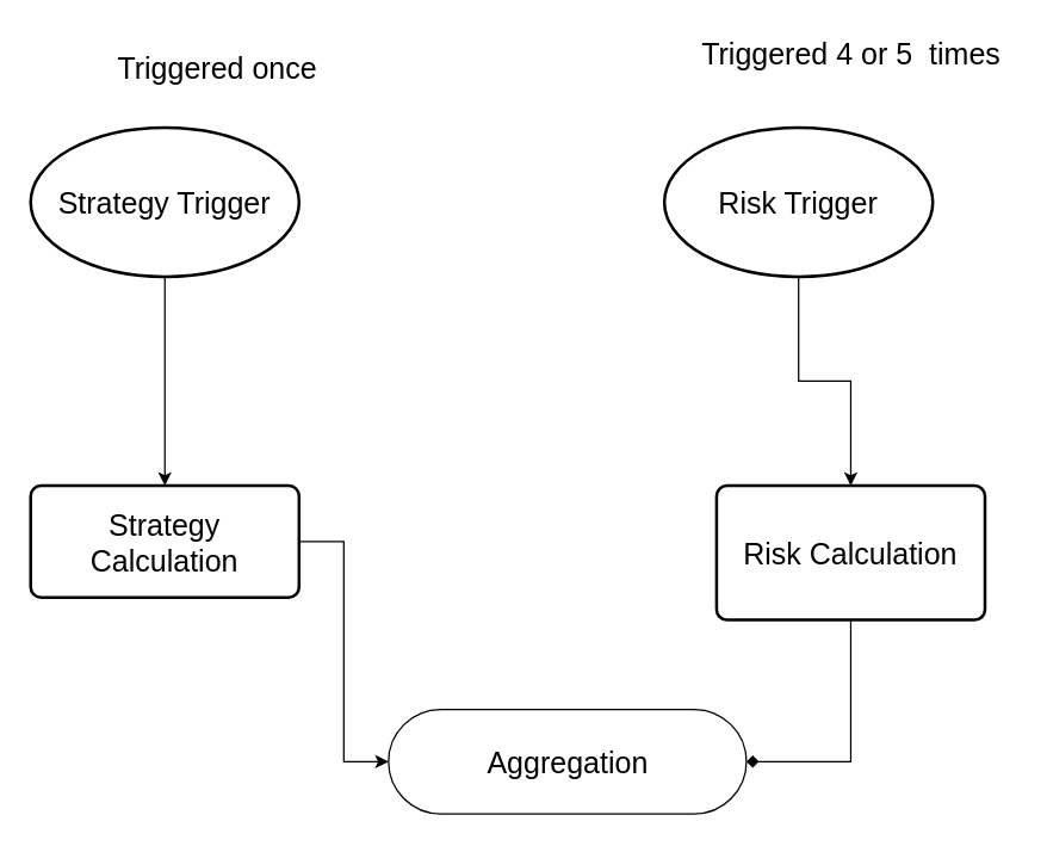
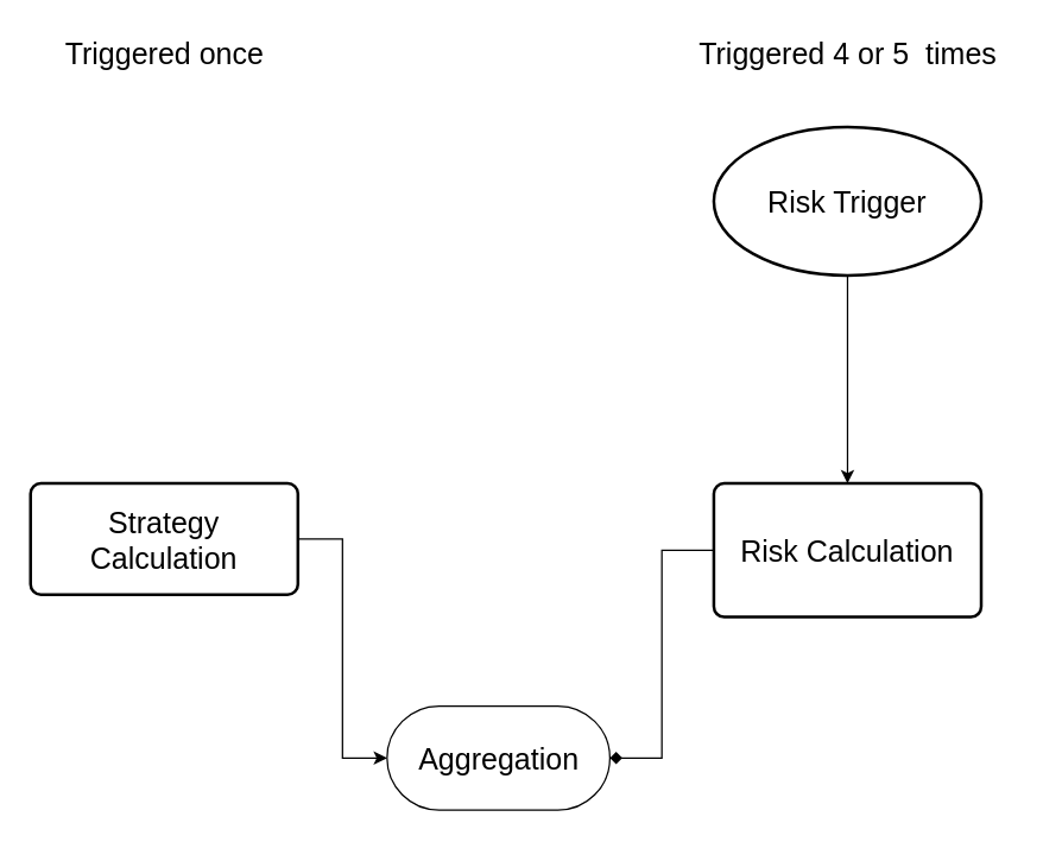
  <mxCell id="0" />
  <mxCell id="1" parent="0" />
  <mxCell id="2" style="edgeStyle=orthogonalEdgeStyle;rounded=0;orthogonalLoop=1;jettySize=auto;html=1;entryX=0.5;entryY=0;entryDx=0;entryDy=0;" parent="1" source="3" target="5" edge="1"><mxGeometry relative="1" as="geometry" /></mxCell>
- <mxCell id="3" value="&lt;font style=&quot;font-size: 20px&quot;&gt;Risk Trigger&lt;/font&gt;" style="strokeWidth=2;html=1;shape=mxgraph.flowchart.start_1;whiteSpace=wrap;" parent="1" vertex="1"><mxGeometry x="445" y="85" width="180" height="100" as="geometry" /></mxCell>
+ <mxCell id="3" value="&lt;font style=&quot;font-size: 20px&quot;&gt;Risk Trigger&lt;/font&gt;" style="strokeWidth=2;html=1;shape=mxgraph.flowchart.start_1;whiteSpace=wrap;" parent="1" vertex="1"><mxGeometry x="480" y="85" width="180" height="100" as="geometry" /></mxCell>
  <mxCell id="4" style="edgeStyle=orthogonalEdgeStyle;rounded=0;orthogonalLoop=1;jettySize=auto;html=1;entryX=1;entryY=0.5;entryDx=0;entryDy=0;entryPerimeter=0;fontSize=20;endArrow=diamond;" parent="1" source="5" target="10" edge="1"><mxGeometry relative="1" as="geometry" /></mxCell>
  <mxCell id="5" value="&lt;font style=&quot;font-size: 20px&quot;&gt;Risk Calculation&lt;/font&gt;" style="rounded=1;whiteSpace=wrap;html=1;absoluteArcSize=1;arcSize=14;strokeWidth=2;" parent="1" vertex="1"><mxGeometry x="480" y="325" width="180" height="90" as="geometry" /></mxCell>
- <mxCell id="6" style="edgeStyle=orthogonalEdgeStyle;rounded=0;orthogonalLoop=1;jettySize=auto;html=1;entryX=0.5;entryY=0;entryDx=0;entryDy=0;" parent="1" source="7" target="9" edge="1"><mxGeometry relative="1" as="geometry" /></mxCell>
- <mxCell id="7" value="&lt;font style=&quot;font-size: 20px&quot;&gt;Strategy Trigger&lt;/font&gt;" style="strokeWidth=2;html=1;shape=mxgraph.flowchart.start_1;whiteSpace=wrap;" parent="1" vertex="1"><mxGeometry x="20" y="85" width="180" height="100" as="geometry" /></mxCell>
  <mxCell id="8" style="edgeStyle=orthogonalEdgeStyle;rounded=0;orthogonalLoop=1;jettySize=auto;html=1;entryX=0;entryY=0.5;entryDx=0;entryDy=0;entryPerimeter=0;" parent="1" source="9" target="10" edge="1"><mxGeometry relative="1" as="geometry"><mxPoint x="310" y="565" as="targetPoint" /></mxGeometry></mxCell>
  <mxCell id="9" value="&lt;font style=&quot;font-size: 20px&quot;&gt;Strategy Calculation&lt;/font&gt;" style="rounded=1;whiteSpace=wrap;html=1;absoluteArcSize=1;arcSize=14;strokeWidth=2;" parent="1" vertex="1"><mxGeometry x="20" y="325" width="180" height="75" as="geometry" /></mxCell>
- <mxCell id="10" value="Aggregation" style="html=1;dashed=0;whitespace=wrap;shape=mxgraph.dfd.start;fontSize=20;" parent="1" vertex="1"><mxGeometry x="260" y="475" width="240" height="70" as="geometry" /></mxCell>
- <mxCell id="11" value="Triggered once" style="text;html=1;align=center;verticalAlign=middle;resizable=0;points=[];autosize=1;fontSize=20;" vertex="1" parent="1"><mxGeometry x="70" y="30" width="150" height="30" as="geometry" /></mxCell>
+ <mxCell id="10" value="Aggregation" style="html=1;dashed=0;whitespace=wrap;shape=mxgraph.dfd.start;fontSize=20;" parent="1" vertex="1"><mxGeometry x="260" y="475" width="150" height="70" as="geometry" /></mxCell>
+ <mxCell id="11" value="Triggered once" style="text;html=1;align=center;verticalAlign=middle;resizable=0;points=[];autosize=1;fontSize=20;" vertex="1" parent="1"><mxGeometry x="35" y="20" width="150" height="30" as="geometry" /></mxCell>
  <mxCell id="12" value="Triggered 4 or 5&amp;nbsp; times" style="text;html=1;align=center;verticalAlign=middle;resizable=0;points=[];autosize=1;fontSize=20;" vertex="1" parent="1"><mxGeometry x="460" y="20" width="220" height="30" as="geometry" /></mxCell>
